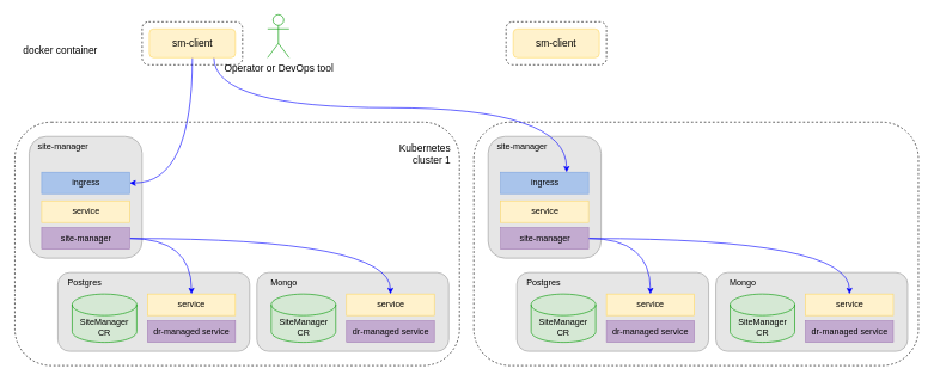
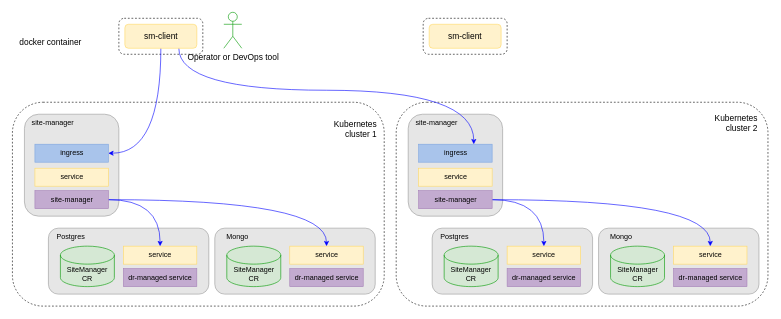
  <mxCell id="0" />
  <mxCell id="1" parent="0" />
  <mxCell id="2" value="" style="rounded=1;whiteSpace=wrap;html=1;dashed=1;" vertex="1" parent="1"><mxGeometry x="197.5" y="30" width="140" height="60" as="geometry" /></mxCell>
  <mxCell id="3" value="" style="rounded=1;whiteSpace=wrap;html=1;dashed=1;" vertex="1" parent="1"><mxGeometry x="20" y="170" width="620" height="340" as="geometry" /></mxCell>
  <mxCell id="4" value="&lt;font style=&quot;font-size: 14px;&quot;&gt;Kubernetes cluster 1&lt;/font&gt;" style="text;html=1;strokeColor=none;fillColor=none;align=right;verticalAlign=middle;whiteSpace=wrap;rounded=0;" vertex="1" parent="1"><mxGeometry x="570" y="200" width="60" height="30" as="geometry" /></mxCell>
  <mxCell id="5" value="" style="rounded=1;whiteSpace=wrap;html=1;strokeColor=#999999;fillColor=#E6E6E6;" vertex="1" parent="1"><mxGeometry x="80" y="380" width="267.5" height="110" as="geometry" /></mxCell>
  <mxCell id="6" value="Postgres" style="text;html=1;strokeColor=none;fillColor=none;align=center;verticalAlign=middle;whiteSpace=wrap;rounded=0;" vertex="1" parent="1"><mxGeometry x="80" y="380" width="75" height="30" as="geometry" /></mxCell>
  <mxCell id="7" value="SiteManager CR" style="shape=cylinder3;whiteSpace=wrap;html=1;boundedLbl=1;backgroundOutline=1;size=15;strokeColor=#009900;fillColor=#D5E8D4;" vertex="1" parent="1"><mxGeometry x="100" y="410" width="90" height="67.5" as="geometry" /></mxCell>
  <mxCell id="8" value="service" style="rounded=0;whiteSpace=wrap;html=1;strokeColor=#FFD966;fillColor=#FFF2CC;" vertex="1" parent="1"><mxGeometry x="205" y="410" width="122.5" height="30" as="geometry" /></mxCell>
  <mxCell id="9" value="dr-managed service" style="rounded=0;whiteSpace=wrap;html=1;strokeColor=#A680B8;fillColor=#C3ABD0;" vertex="1" parent="1"><mxGeometry x="205" y="447.5" width="122.5" height="30" as="geometry" /></mxCell>
  <mxCell id="10" value="" style="rounded=1;whiteSpace=wrap;html=1;strokeColor=#999999;fillColor=#E6E6E6;" vertex="1" parent="1"><mxGeometry x="357.5" y="380" width="267.5" height="110" as="geometry" /></mxCell>
  <mxCell id="11" value="Mongo" style="text;html=1;strokeColor=none;fillColor=none;align=center;verticalAlign=middle;whiteSpace=wrap;rounded=0;" vertex="1" parent="1"><mxGeometry x="357.5" y="380" width="75" height="30" as="geometry" /></mxCell>
  <mxCell id="12" value="SiteManager CR" style="shape=cylinder3;whiteSpace=wrap;html=1;boundedLbl=1;backgroundOutline=1;size=15;strokeColor=#009900;fillColor=#D5E8D4;" vertex="1" parent="1"><mxGeometry x="377.5" y="410" width="90" height="67.5" as="geometry" /></mxCell>
  <mxCell id="13" value="service" style="rounded=0;whiteSpace=wrap;html=1;strokeColor=#FFD966;fillColor=#FFF2CC;" vertex="1" parent="1"><mxGeometry x="482.5" y="410" width="122.5" height="30" as="geometry" /></mxCell>
  <mxCell id="14" value="dr-managed service" style="rounded=0;whiteSpace=wrap;html=1;strokeColor=#A680B8;fillColor=#C3ABD0;" vertex="1" parent="1"><mxGeometry x="482.5" y="447.5" width="122.5" height="30" as="geometry" /></mxCell>
  <mxCell id="15" value="" style="rounded=1;whiteSpace=wrap;html=1;strokeColor=#999999;fillColor=#E6E6E6;" vertex="1" parent="1"><mxGeometry x="40" y="190" width="157.5" height="170" as="geometry" /></mxCell>
  <mxCell id="16" value="site-manager" style="text;html=1;strokeColor=none;fillColor=none;align=center;verticalAlign=middle;whiteSpace=wrap;rounded=0;" vertex="1" parent="1"><mxGeometry x="50" y="190" width="75" height="30" as="geometry" /></mxCell>
  <mxCell id="17" value="service" style="rounded=0;whiteSpace=wrap;html=1;strokeColor=#FFD966;fillColor=#FFF2CC;" vertex="1" parent="1"><mxGeometry x="57.5" y="280" width="122.5" height="30" as="geometry" /></mxCell>
  <mxCell id="18" style="edgeStyle=orthogonalEdgeStyle;rounded=0;orthogonalLoop=1;jettySize=auto;html=1;curved=1;strokeColor=#0000FF;" edge="1" parent="1" source="20" target="8"><mxGeometry relative="1" as="geometry" /></mxCell>
  <mxCell id="19" style="edgeStyle=orthogonalEdgeStyle;curved=1;rounded=0;orthogonalLoop=1;jettySize=auto;html=1;strokeColor=#0000FF;" edge="1" parent="1" source="20" target="13"><mxGeometry relative="1" as="geometry" /></mxCell>
  <mxCell id="20" value="site-manager" style="rounded=0;whiteSpace=wrap;html=1;strokeColor=#A680B8;fillColor=#C3ABD0;" vertex="1" parent="1"><mxGeometry x="57.5" y="317.5" width="122.5" height="30" as="geometry" /></mxCell>
  <mxCell id="21" value="ingress" style="rounded=0;whiteSpace=wrap;html=1;strokeColor=#7EA6E0;fillColor=#A9C4EB;" vertex="1" parent="1"><mxGeometry x="57.5" y="240" width="122.5" height="30" as="geometry" /></mxCell>
  <mxCell id="22" value="" style="rounded=1;whiteSpace=wrap;html=1;dashed=1;" vertex="1" parent="1"><mxGeometry x="660" y="170" width="620" height="340" as="geometry" /></mxCell>
+ <mxCell id="23" value="&lt;font style=&quot;font-size: 14px;&quot;&gt;Kubernetes cluster 2&lt;/font&gt;" style="text;html=1;strokeColor=none;fillColor=none;align=right;verticalAlign=middle;whiteSpace=wrap;rounded=0;" vertex="1" parent="1"><mxGeometry x="1205" y="190" width="60" height="30" as="geometry" /></mxCell>
  <mxCell id="24" value="" style="rounded=1;whiteSpace=wrap;html=1;strokeColor=#999999;fillColor=#E6E6E6;" vertex="1" parent="1"><mxGeometry x="720" y="380" width="267.5" height="110" as="geometry" /></mxCell>
  <mxCell id="25" value="Postgres" style="text;html=1;strokeColor=none;fillColor=none;align=center;verticalAlign=middle;whiteSpace=wrap;rounded=0;" vertex="1" parent="1"><mxGeometry x="720" y="380" width="75" height="30" as="geometry" /></mxCell>
  <mxCell id="26" value="SiteManager CR" style="shape=cylinder3;whiteSpace=wrap;html=1;boundedLbl=1;backgroundOutline=1;size=15;strokeColor=#009900;fillColor=#D5E8D4;" vertex="1" parent="1"><mxGeometry x="740" y="410" width="90" height="67.5" as="geometry" /></mxCell>
  <mxCell id="27" value="service" style="rounded=0;whiteSpace=wrap;html=1;strokeColor=#FFD966;fillColor=#FFF2CC;" vertex="1" parent="1"><mxGeometry x="845" y="410" width="122.5" height="30" as="geometry" /></mxCell>
  <mxCell id="28" value="dr-managed service" style="rounded=0;whiteSpace=wrap;html=1;strokeColor=#A680B8;fillColor=#C3ABD0;" vertex="1" parent="1"><mxGeometry x="845" y="447.5" width="122.5" height="30" as="geometry" /></mxCell>
  <mxCell id="29" value="" style="rounded=1;whiteSpace=wrap;html=1;strokeColor=#999999;fillColor=#E6E6E6;" vertex="1" parent="1"><mxGeometry x="997.5" y="380" width="267.5" height="110" as="geometry" /></mxCell>
  <mxCell id="30" value="Mongo" style="text;html=1;strokeColor=none;fillColor=none;align=center;verticalAlign=middle;whiteSpace=wrap;rounded=0;" vertex="1" parent="1"><mxGeometry x="997.5" y="380" width="75" height="30" as="geometry" /></mxCell>
  <mxCell id="31" value="SiteManager CR" style="shape=cylinder3;whiteSpace=wrap;html=1;boundedLbl=1;backgroundOutline=1;size=15;strokeColor=#009900;fillColor=#D5E8D4;" vertex="1" parent="1"><mxGeometry x="1017.5" y="410" width="90" height="67.5" as="geometry" /></mxCell>
  <mxCell id="32" value="service" style="rounded=0;whiteSpace=wrap;html=1;strokeColor=#FFD966;fillColor=#FFF2CC;" vertex="1" parent="1"><mxGeometry x="1122.5" y="410" width="122.5" height="30" as="geometry" /></mxCell>
  <mxCell id="33" value="dr-managed service" style="rounded=0;whiteSpace=wrap;html=1;strokeColor=#A680B8;fillColor=#C3ABD0;" vertex="1" parent="1"><mxGeometry x="1122.5" y="447.5" width="122.5" height="30" as="geometry" /></mxCell>
  <mxCell id="34" value="" style="rounded=1;whiteSpace=wrap;html=1;strokeColor=#999999;fillColor=#E6E6E6;" vertex="1" parent="1"><mxGeometry x="680" y="190" width="157.5" height="170" as="geometry" /></mxCell>
  <mxCell id="35" value="site-manager" style="text;html=1;strokeColor=none;fillColor=none;align=center;verticalAlign=middle;whiteSpace=wrap;rounded=0;" vertex="1" parent="1"><mxGeometry x="690" y="190" width="75" height="30" as="geometry" /></mxCell>
  <mxCell id="36" value="service" style="rounded=0;whiteSpace=wrap;html=1;strokeColor=#FFD966;fillColor=#FFF2CC;" vertex="1" parent="1"><mxGeometry x="697.5" y="280" width="122.5" height="30" as="geometry" /></mxCell>
  <mxCell id="37" style="edgeStyle=orthogonalEdgeStyle;rounded=0;orthogonalLoop=1;jettySize=auto;html=1;curved=1;strokeColor=#0000FF;" edge="1" parent="1" source="39" target="27"><mxGeometry relative="1" as="geometry" /></mxCell>
  <mxCell id="38" style="edgeStyle=orthogonalEdgeStyle;curved=1;rounded=0;orthogonalLoop=1;jettySize=auto;html=1;strokeColor=#0000FF;" edge="1" parent="1" source="39" target="32"><mxGeometry relative="1" as="geometry" /></mxCell>
  <mxCell id="39" value="site-manager" style="rounded=0;whiteSpace=wrap;html=1;strokeColor=#A680B8;fillColor=#C3ABD0;" vertex="1" parent="1"><mxGeometry x="697.5" y="317.5" width="122.5" height="30" as="geometry" /></mxCell>
  <mxCell id="40" value="ingress" style="rounded=0;whiteSpace=wrap;html=1;strokeColor=#7EA6E0;fillColor=#A9C4EB;" vertex="1" parent="1"><mxGeometry x="697.5" y="240" width="122.5" height="30" as="geometry" /></mxCell>
  <mxCell id="41" style="edgeStyle=orthogonalEdgeStyle;curved=1;rounded=0;orthogonalLoop=1;jettySize=auto;html=1;entryX=1;entryY=0.5;entryDx=0;entryDy=0;strokeColor=#0000FF;fontSize=14;exitX=0.5;exitY=1;exitDx=0;exitDy=0;" edge="1" parent="1" source="43" target="21"><mxGeometry relative="1" as="geometry" /></mxCell>
  <mxCell id="42" style="edgeStyle=orthogonalEdgeStyle;curved=1;rounded=0;orthogonalLoop=1;jettySize=auto;html=1;entryX=0.75;entryY=0;entryDx=0;entryDy=0;strokeColor=#0000FF;fontSize=14;exitX=0.75;exitY=1;exitDx=0;exitDy=0;" edge="1" parent="1" source="43" target="40"><mxGeometry relative="1" as="geometry"><Array as="points"><mxPoint x="298" y="150" /><mxPoint x="789" y="150" /></Array></mxGeometry></mxCell>
  <mxCell id="43" value="sm-client" style="rounded=1;whiteSpace=wrap;html=1;fontSize=14;strokeColor=#FFD966;fillColor=#FFF2CC;" vertex="1" parent="1"><mxGeometry x="207.5" y="40" width="120" height="40" as="geometry" /></mxCell>
  <mxCell id="44" value="&lt;font style=&quot;font-size: 14px;&quot;&gt;docker container&lt;/font&gt;" style="text;html=1;strokeColor=none;fillColor=none;align=left;verticalAlign=middle;whiteSpace=wrap;rounded=0;" vertex="1" parent="1"><mxGeometry x="30" y="55" width="110" height="30" as="geometry" /></mxCell>
  <mxCell id="45" value="Operator or DevOps tool" style="shape=umlActor;verticalLabelPosition=bottom;verticalAlign=top;html=1;outlineConnect=0;strokeColor=#009900;fontSize=14;fillColor=none;" vertex="1" parent="1"><mxGeometry x="372.5" y="20" width="30" height="60" as="geometry" /></mxCell>
  <mxCell id="46" value="" style="rounded=1;whiteSpace=wrap;html=1;dashed=1;" vertex="1" parent="1"><mxGeometry x="705" y="30" width="140" height="60" as="geometry" /></mxCell>
  <mxCell id="47" value="sm-client" style="rounded=1;whiteSpace=wrap;html=1;fontSize=14;strokeColor=#FFD966;fillColor=#FFF2CC;" vertex="1" parent="1"><mxGeometry x="715" y="40" width="120" height="40" as="geometry" /></mxCell>
